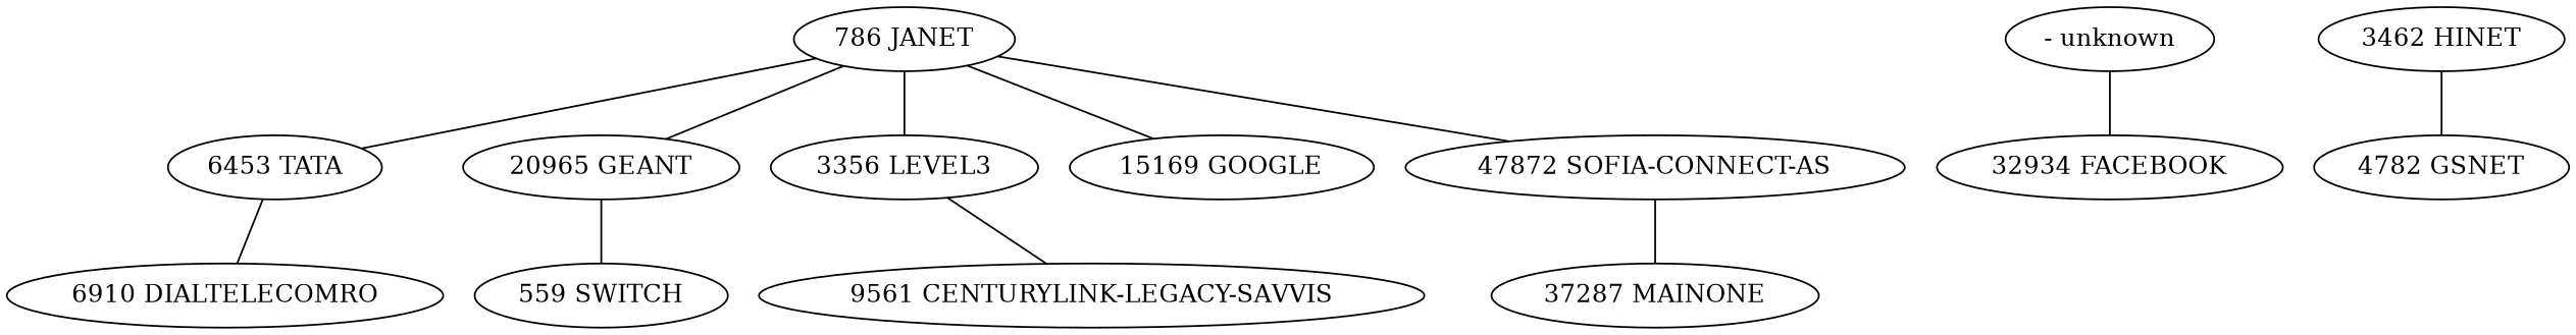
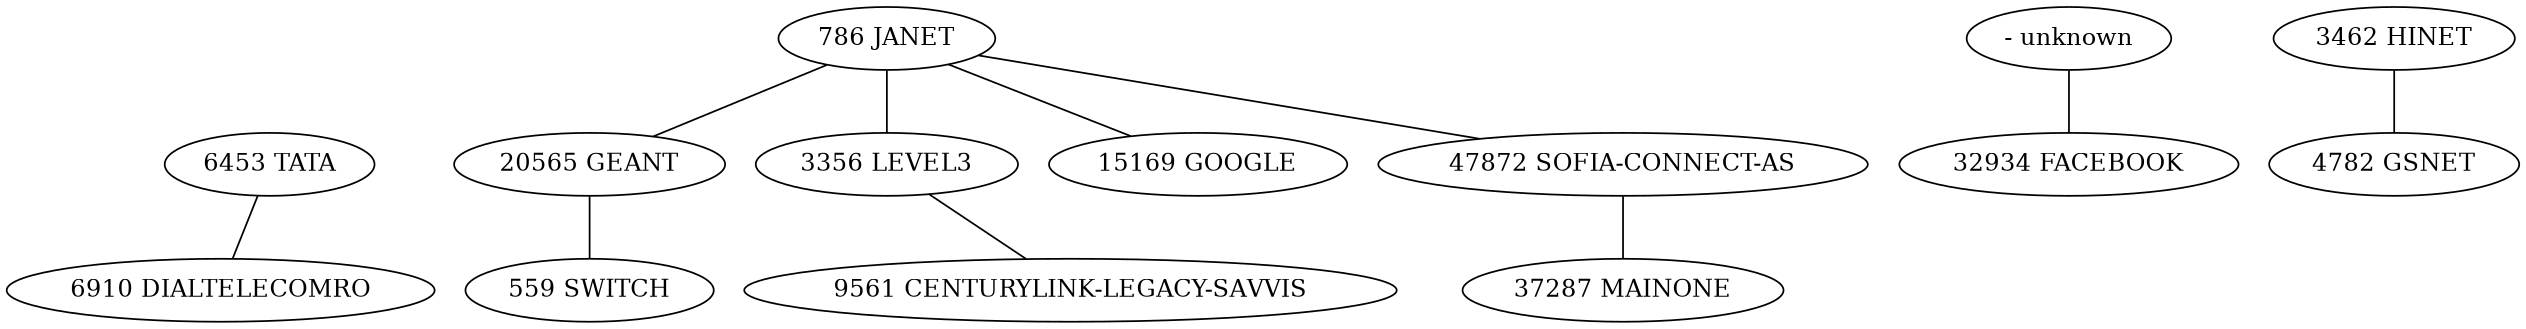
  graph {
    "786 JANET"
    "6453 TATA"
-   "20965 GEANT"
+   "20965 GEANT" [label="20565 GEANT"]
    "3356 LEVEL3"
    "15169 GOOGLE"
    "47872 SOFIA-CONNECT-AS"
    "6910 DIALTELECOMRO"
    "559 SWITCH"
    n9 [label="9561 CENTURYLINK-LEGACY-SAVVIS"]
    n10 [label="37287 MAINONE"]
    "- unknown"
    "32934 FACEBOOK"
    "3462 HINET"
    "4782 GSNET"
-   "786 JANET" -- "6453 TATA"
    "786 JANET" -- "20965 GEANT"
    "786 JANET" -- "3356 LEVEL3"
    "786 JANET" -- "15169 GOOGLE"
    "786 JANET" -- "47872 SOFIA-CONNECT-AS"
    "6453 TATA" -- "6910 DIALTELECOMRO"
    "20965 GEANT" -- "559 SWITCH"
    "3356 LEVEL3" -- n9
    "47872 SOFIA-CONNECT-AS" -- n10
    "- unknown" -- "32934 FACEBOOK"
    "3462 HINET" -- "4782 GSNET"
  }
